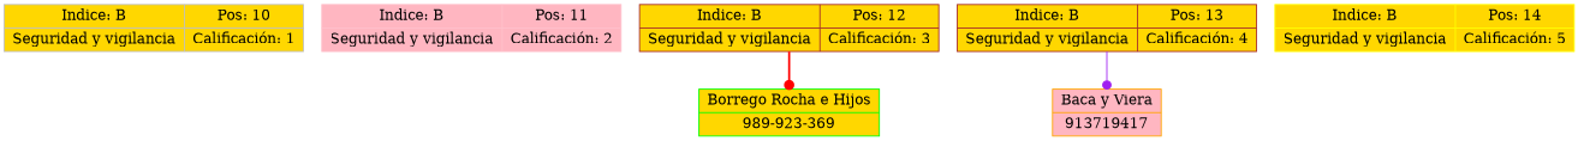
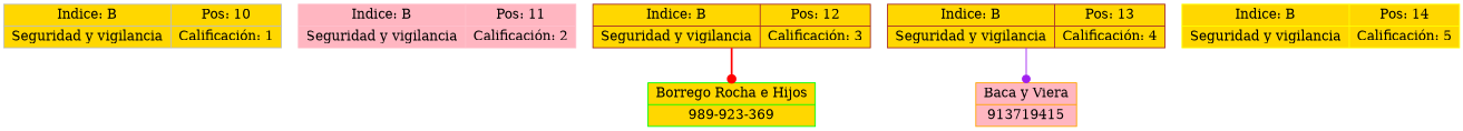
  digraph {
    node [color=brown fillcolor=gold shape=record style=filled]
    edge [arrowhead=dot]
    n1 [color=gray label="{Indice: B|Seguridad y vigilancia}|{Pos: 10|Calificación: 1}"]
    n2 [color=pink fillcolor=lightpink label="{Indice: B|Seguridad y vigilancia}|{Pos: 11|Calificación: 2}"]
    n3 [label="{Indice: B|Seguridad y vigilancia}|{Pos: 12|Calificación: 3}"]
    n4 [color=green label="{Borrego Rocha e Hijos|989-923-369}"]
    n5 [label="{Indice: B|Seguridad y vigilancia}|{Pos: 13|Calificación: 4}"]
-   n6 [color=orange label="{Baca y Viera|913719417}" fillcolor=lightpink]
+   n6 [color=orange label="{Baca y Viera|913719415}" fillcolor=lightpink]
    n7 [color=yellow label="{Indice: B|Seguridad y vigilancia}|{Pos: 14|Calificación: 5}"]
    n3 -> n4 [color=red style=bold]
    n5 -> n6 [color=purple style=solid]
  }
